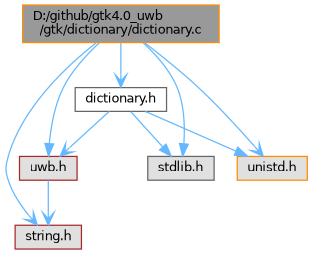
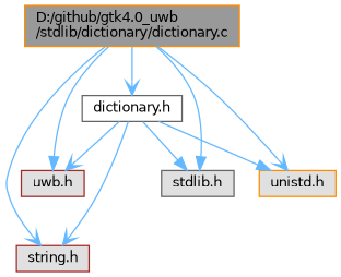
  digraph {
    node [color=darkorange fillcolor="#E0E0E0" fontname=Helvetica fontsize=10 shape=box style=filled]
    edge [arrowhead=vee color=steelblue1 fontname=Helvetica fontsize=10 labelfontname=Helvetica labelfontsize=10 style=solid]
-   n1 [fillcolor=grey60 fontcolor=black height=0.2 label="D:/github/gtk4.0_uwb\l/gtk/dictionary/dictionary.c" width=0.4]
+   n1 [fillcolor=grey60 fontcolor=black height=0.2 label="D:/github/gtk4.0_uwb\l/stdlib/dictionary/dictionary.c" width=0.4]
    n2 [color=gray40 fillcolor=white height=0.2 label="dictionary.h" width=0.4]
    n3 [color=brown height=0.2 label="uwb.h" width=0.4]
    n4 [color=gray40 height=0.2 label="stdlib.h" width=0.4]
    n5 [color=brown height=0.2 label="string.h" width=0.4]
    n6 [height=0.2 label="unistd.h" width=0.4]
    n1 -> n2
    n1 -> n3 [arrowhead=normal]
    n1 -> n4 [arrowhead=normal]
    n1 -> n5
    n1 -> n6
    n2 -> n3
    n2 -> n4 [arrowhead=normal]
-   n3 -> n5
+   n2 -> n5
    n2 -> n6 [arrowhead=normal]
  }
